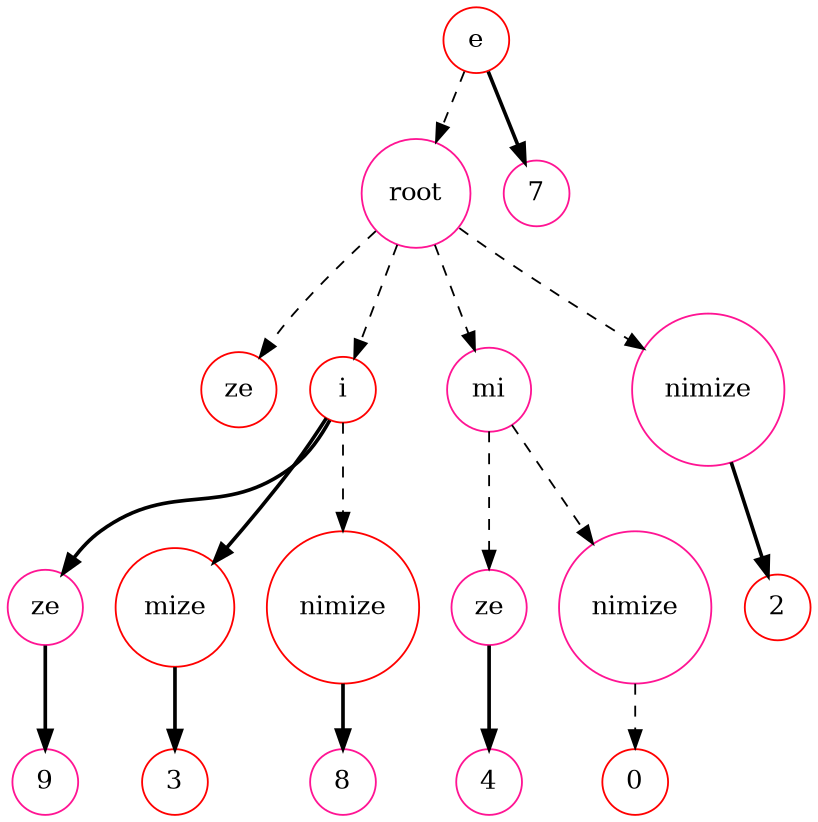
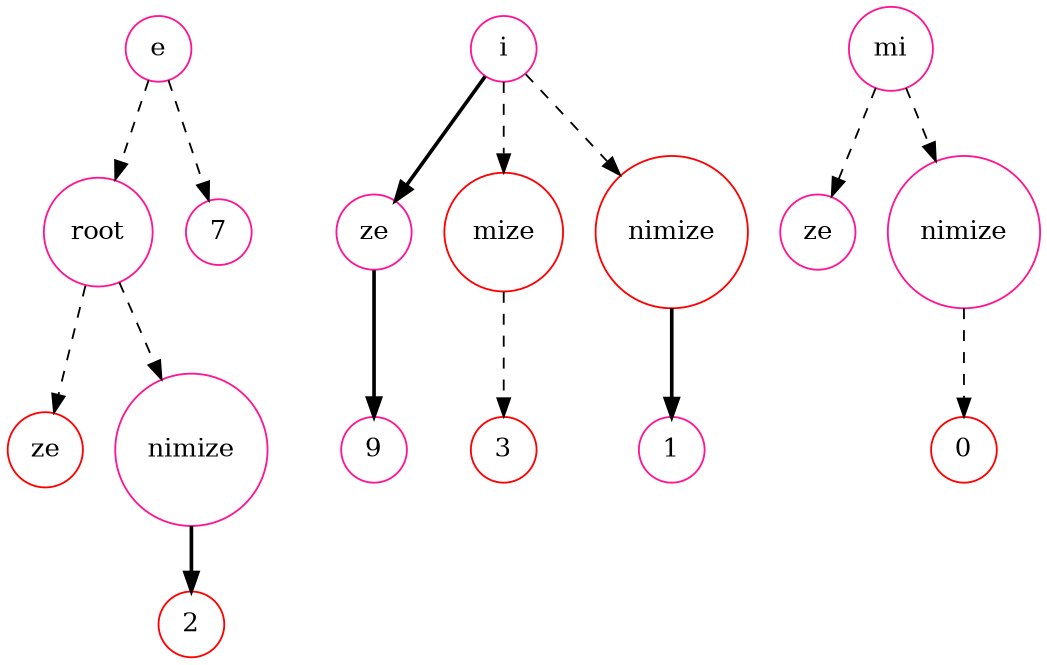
  digraph {
    node [color=deeppink shape=circle]
    edge [style=dashed]
    n1 [label=root]
    n2 [color=red label=ze]
-   n3 [color=red label=i]
+   n3 [label=i]
    n4 [label=mi]
    n5 [label=nimize]
-   n6 [color=red label=e]
+   n6 [label=e]
    n7 [label=7]
    n8 [label=ze]
    n9 [color=red label=mize]
    n10 [color=red label=nimize]
    n11 [label=ze]
    n12 [label=nimize]
    n13 [color=red label=2]
    n14 [label=9]
    n15 [color=red label=3]
-   n16 [label=8]
-   n17 [label=4]
+   n16 [label=1]
    n18 [color=red label=0]
    n1 -> n2
-   n1 -> n3
-   n1 -> n4
    n1 -> n5
    n3 -> n8 [style=bold]
-   n3 -> n9 [style=bold]
+   n3 -> n9
    n3 -> n10
    n4 -> n11
    n4 -> n12
    n5 -> n13 [style=bold]
    n6 -> n1
-   n6 -> n7 [style=bold]
+   n6 -> n7
    n8 -> n14 [style=bold]
-   n9 -> n15 [style=bold]
+   n9 -> n15
    n10 -> n16 [style=bold]
-   n11 -> n17 [style=bold]
    n12 -> n18
  }
